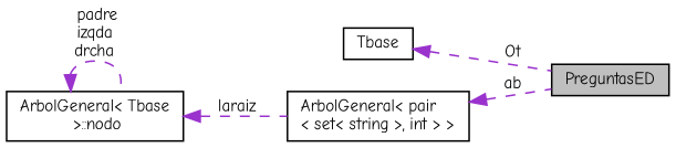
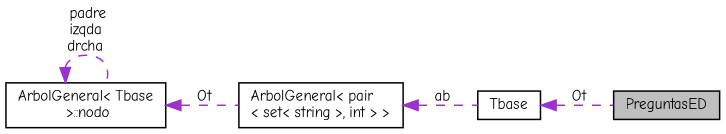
  digraph {
    fontname="Comic Neue"
    rankdir=LR
    node [color=black fillcolor=white fontname="Comic Neue" fontsize=10 shape=record style=filled]
    edge [color=darkorchid3 dir=back fontname="Comic Neue" fontsize=10 labelfontname=Helvetica labelfontsize=10 style=dashed]
    n1 [fillcolor=grey75 fontcolor=black height=0.2 label=PreguntasED width=0.4]
    n2 [height=0.2 label=Tbase width=0.4]
    n3 [height=0.2 label="ArbolGeneral\< pair\l\< set\< string \>, int \> \>" width=0.4]
    n4 [height=0.2 label="ArbolGeneral\< Tbase\l \>::nodo" width=0.4]
    n2 -> n1 [label=" Ot"]
-   n3 -> n1 [label=" ab"]
-   n4 -> n3 [label=" laraiz"]
+   n3 -> n2 [label=" ab"]
+   n4 -> n3 [label=" Ot"]
    n4 -> n4 [label=" padre\nizqda\ndrcha"]
  }
